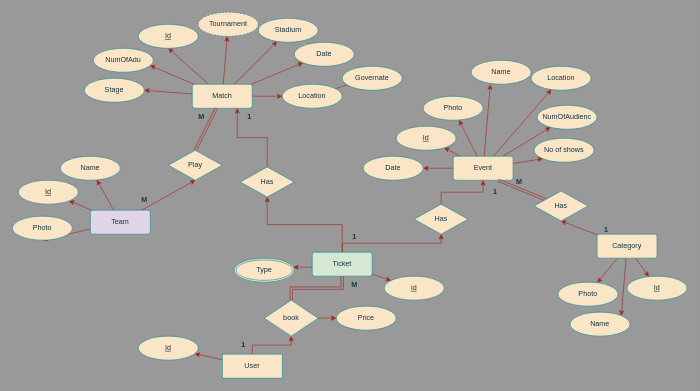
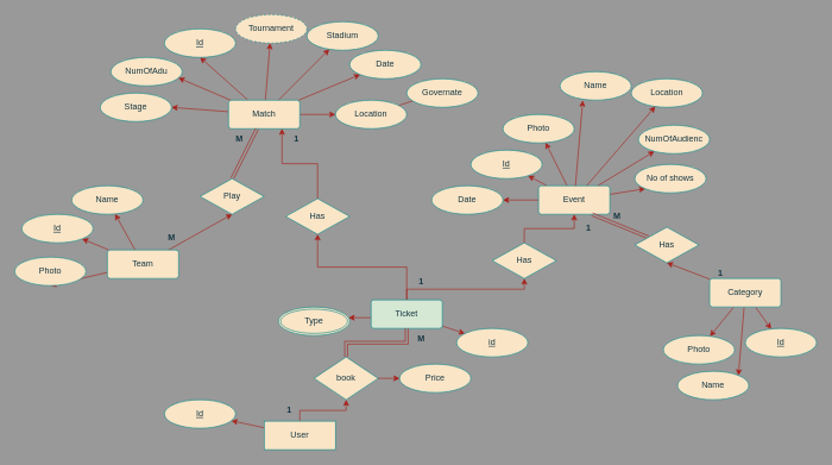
  <mxCell id="0" />
  <mxCell id="1" parent="0" />
  <mxCell id="2" style="rounded=0;orthogonalLoop=1;jettySize=auto;html=1;entryX=0.5;entryY=1;entryDx=0;entryDy=0;labelBackgroundColor=none;strokeColor=#A8201A;fontColor=default;" parent="1" source="8" target="9" edge="1"><mxGeometry relative="1" as="geometry" /></mxCell>
  <mxCell id="3" style="edgeStyle=none;rounded=0;orthogonalLoop=1;jettySize=auto;html=1;strokeColor=#A8201A;fontColor=#143642;fillColor=#FAE5C7;" parent="1" source="8" target="10" edge="1"><mxGeometry relative="1" as="geometry" /></mxCell>
  <mxCell id="4" style="edgeStyle=none;rounded=0;orthogonalLoop=1;jettySize=auto;html=1;strokeColor=#A8201A;fontColor=#143642;fillColor=#FAE5C7;" parent="1" source="8" target="11" edge="1"><mxGeometry relative="1" as="geometry" /></mxCell>
  <mxCell id="5" style="edgeStyle=none;rounded=0;orthogonalLoop=1;jettySize=auto;html=1;entryX=0;entryY=1;entryDx=0;entryDy=0;strokeColor=#A8201A;fontColor=#143642;fillColor=#FAE5C7;" parent="1" source="8" target="12" edge="1"><mxGeometry relative="1" as="geometry" /></mxCell>
  <mxCell id="6" style="edgeStyle=none;rounded=0;orthogonalLoop=1;jettySize=auto;html=1;entryX=0;entryY=0.5;entryDx=0;entryDy=0;strokeColor=#A8201A;fontColor=#143642;fillColor=#FAE5C7;" parent="1" source="8" target="29" edge="1"><mxGeometry relative="1" as="geometry" /></mxCell>
  <mxCell id="7" style="edgeStyle=none;rounded=0;orthogonalLoop=1;jettySize=auto;html=1;entryX=1;entryY=0.5;entryDx=0;entryDy=0;strokeColor=#A8201A;fontColor=#143642;fillColor=#FAE5C7;" parent="1" source="8" target="31" edge="1"><mxGeometry relative="1" as="geometry" /></mxCell>
  <mxCell id="8" value="Match" style="rounded=1;arcSize=10;whiteSpace=wrap;html=1;align=center;labelBackgroundColor=none;fillColor=#FAE5C7;strokeColor=#0F8B8D;fontColor=#143642;" parent="1" vertex="1"><mxGeometry x="320" y="140" width="100" height="40" as="geometry" /></mxCell>
  <mxCell id="9" value="&lt;u&gt;Id&lt;/u&gt;" style="ellipse;whiteSpace=wrap;html=1;align=center;labelBackgroundColor=none;fillColor=#FAE5C7;strokeColor=#0F8B8D;fontColor=#143642;" parent="1" vertex="1"><mxGeometry x="230" y="40" width="100" height="40" as="geometry" /></mxCell>
  <mxCell id="10" value="Tournament" style="ellipse;whiteSpace=wrap;html=1;align=center;strokeColor=#0F8B8D;fontColor=#143642;fillColor=#FAE5C7;dashed=1;" parent="1" vertex="1"><mxGeometry x="330" y="20" width="100" height="40" as="geometry" /></mxCell>
  <mxCell id="11" value="Stadium" style="ellipse;whiteSpace=wrap;html=1;align=center;strokeColor=#0F8B8D;fontColor=#143642;fillColor=#FAE5C7;" parent="1" vertex="1"><mxGeometry x="430" y="30" width="100" height="40" as="geometry" /></mxCell>
  <mxCell id="12" value="Date" style="ellipse;whiteSpace=wrap;html=1;align=center;strokeColor=#0F8B8D;fontColor=#143642;fillColor=#FAE5C7;" parent="1" vertex="1"><mxGeometry x="490" y="70" width="100" height="40" as="geometry" /></mxCell>
  <mxCell id="13" value="NumOfAdu" style="ellipse;whiteSpace=wrap;html=1;align=center;strokeColor=#0F8B8D;fontColor=#143642;fillColor=#FAE5C7;" parent="1" vertex="1"><mxGeometry x="155" y="80" width="100" height="40" as="geometry" /></mxCell>
  <mxCell id="14" style="edgeStyle=none;rounded=0;orthogonalLoop=1;jettySize=auto;html=1;entryX=0.948;entryY=0.72;entryDx=0;entryDy=0;entryPerimeter=0;strokeColor=#A8201A;fontColor=#143642;fillColor=#FAE5C7;" parent="1" source="8" target="13" edge="1"><mxGeometry relative="1" as="geometry" /></mxCell>
  <mxCell id="15" style="edgeStyle=none;rounded=0;orthogonalLoop=1;jettySize=auto;html=1;strokeColor=#A8201A;fontColor=#143642;fillColor=#FAE5C7;" parent="1" source="19" target="20" edge="1"><mxGeometry relative="1" as="geometry" /></mxCell>
  <mxCell id="16" style="edgeStyle=none;rounded=0;orthogonalLoop=1;jettySize=auto;html=1;entryX=0.5;entryY=1;entryDx=0;entryDy=0;strokeColor=#A8201A;fontColor=#143642;fillColor=#FAE5C7;" parent="1" source="19" target="22" edge="1"><mxGeometry relative="1" as="geometry" /></mxCell>
  <mxCell id="17" style="edgeStyle=none;rounded=0;orthogonalLoop=1;jettySize=auto;html=1;strokeColor=#A8201A;fontColor=#143642;fillColor=#FAE5C7;" parent="1" source="19" target="21" edge="1"><mxGeometry relative="1" as="geometry" /></mxCell>
  <mxCell id="18" style="edgeStyle=none;rounded=0;orthogonalLoop=1;jettySize=auto;html=1;entryX=0.5;entryY=1;entryDx=0;entryDy=0;strokeColor=#A8201A;fontColor=#143642;fillColor=#FAE5C7;" parent="1" source="19" target="24" edge="1"><mxGeometry relative="1" as="geometry" /></mxCell>
- <mxCell id="19" value="Team" style="rounded=1;arcSize=10;whiteSpace=wrap;html=1;align=center;strokeColor=#0F8B8D;fontColor=#143642;fillColor=#e1d5e7;" parent="1" vertex="1"><mxGeometry x="150" y="350" width="100" height="40" as="geometry" /></mxCell>
+ <mxCell id="19" value="Team" style="rounded=1;arcSize=10;whiteSpace=wrap;html=1;align=center;strokeColor=#0F8B8D;fontColor=#143642;fillColor=#FAE5C7;" parent="1" vertex="1"><mxGeometry x="150" y="350" width="100" height="40" as="geometry" /></mxCell>
  <mxCell id="20" value="Id" style="ellipse;whiteSpace=wrap;html=1;align=center;fontStyle=4;strokeColor=#0F8B8D;fontColor=#143642;fillColor=#FAE5C7;" parent="1" vertex="1"><mxGeometry x="30" y="300" width="100" height="40" as="geometry" /></mxCell>
  <mxCell id="21" value="Name" style="ellipse;whiteSpace=wrap;html=1;align=center;strokeColor=#0F8B8D;fontColor=#143642;fillColor=#FAE5C7;" parent="1" vertex="1"><mxGeometry x="100" y="260" width="100" height="40" as="geometry" /></mxCell>
  <mxCell id="22" value="Photo" style="ellipse;whiteSpace=wrap;html=1;align=center;strokeColor=#0F8B8D;fontColor=#143642;fillColor=#FAE5C7;" parent="1" vertex="1"><mxGeometry x="20" y="360" width="100" height="40" as="geometry" /></mxCell>
  <mxCell id="23" style="edgeStyle=none;rounded=0;orthogonalLoop=1;jettySize=auto;html=1;exitX=0.5;exitY=0;exitDx=0;exitDy=0;strokeColor=#A8201A;fontColor=#143642;fillColor=#FAE5C7;shape=link;" parent="1" source="24" target="8" edge="1"><mxGeometry relative="1" as="geometry" /></mxCell>
  <mxCell id="24" value="Play" style="shape=rhombus;perimeter=rhombusPerimeter;whiteSpace=wrap;html=1;align=center;strokeColor=#0F8B8D;fontColor=#143642;fillColor=#FAE5C7;" parent="1" vertex="1"><mxGeometry x="280" y="250" width="90" height="50" as="geometry" /></mxCell>
  <mxCell id="25" style="edgeStyle=none;rounded=0;orthogonalLoop=1;jettySize=auto;html=1;exitX=1;exitY=0.5;exitDx=0;exitDy=0;strokeColor=#A8201A;fontColor=#143642;fillColor=#FAE5C7;" parent="1" source="24" target="24" edge="1"><mxGeometry relative="1" as="geometry" /></mxCell>
  <mxCell id="26" value="&lt;b&gt;M&lt;/b&gt;" style="text;html=1;align=center;verticalAlign=middle;resizable=0;points=[];autosize=1;strokeColor=none;fillColor=none;fontColor=#143642;" parent="1" vertex="1"><mxGeometry x="320" y="180" width="30" height="30" as="geometry" /></mxCell>
  <mxCell id="27" value="&lt;b&gt;M&lt;/b&gt;" style="text;html=1;align=center;verticalAlign=middle;resizable=0;points=[];autosize=1;strokeColor=none;fillColor=none;fontColor=#143642;" parent="1" vertex="1"><mxGeometry x="225" y="318" width="30" height="30" as="geometry" /></mxCell>
  <mxCell id="28" style="edgeStyle=none;rounded=0;orthogonalLoop=1;jettySize=auto;html=1;entryX=1;entryY=0;entryDx=0;entryDy=0;strokeColor=#A8201A;fontColor=#143642;fillColor=#FAE5C7;" parent="1" source="29" target="30" edge="1"><mxGeometry relative="1" as="geometry" /></mxCell>
  <mxCell id="29" value="Location" style="ellipse;whiteSpace=wrap;html=1;align=center;strokeColor=#0F8B8D;fontColor=#143642;fillColor=#FAE5C7;" parent="1" vertex="1"><mxGeometry x="470" y="140" width="100" height="40" as="geometry" /></mxCell>
  <mxCell id="30" value="Governate" style="ellipse;whiteSpace=wrap;html=1;align=center;strokeColor=#0F8B8D;fontColor=#143642;fillColor=#FAE5C7;" parent="1" vertex="1"><mxGeometry x="570" y="110" width="100" height="40" as="geometry" /></mxCell>
  <mxCell id="31" value="Stage" style="ellipse;whiteSpace=wrap;html=1;align=center;strokeColor=#0F8B8D;fontColor=#143642;fillColor=#FAE5C7;" parent="1" vertex="1"><mxGeometry x="140" y="130" width="100" height="40" as="geometry" /></mxCell>
  <mxCell id="32" style="edgeStyle=none;rounded=0;orthogonalLoop=1;jettySize=auto;html=1;strokeColor=#A8201A;fontColor=#143642;fillColor=#FAE5C7;" parent="1" source="36" target="39" edge="1"><mxGeometry relative="1" as="geometry" /></mxCell>
  <mxCell id="33" style="edgeStyle=none;rounded=0;orthogonalLoop=1;jettySize=auto;html=1;strokeColor=#A8201A;fontColor=#143642;fillColor=#FAE5C7;" parent="1" source="36" target="37" edge="1"><mxGeometry relative="1" as="geometry" /></mxCell>
  <mxCell id="34" style="edgeStyle=none;rounded=0;orthogonalLoop=1;jettySize=auto;html=1;entryX=1;entryY=0;entryDx=0;entryDy=0;strokeColor=#A8201A;fontColor=#143642;fillColor=#FAE5C7;" parent="1" source="36" target="38" edge="1"><mxGeometry relative="1" as="geometry" /></mxCell>
  <mxCell id="35" style="edgeStyle=none;rounded=0;orthogonalLoop=1;jettySize=auto;html=1;entryX=0.5;entryY=1;entryDx=0;entryDy=0;strokeColor=#A8201A;fontColor=#143642;fillColor=#FAE5C7;" parent="1" source="36" target="54" edge="1"><mxGeometry relative="1" as="geometry" /></mxCell>
  <mxCell id="36" value="Category" style="rounded=1;arcSize=10;whiteSpace=wrap;html=1;align=center;strokeColor=#0F8B8D;fontColor=#143642;fillColor=#FAE5C7;" parent="1" vertex="1"><mxGeometry x="995" y="390" width="100" height="40" as="geometry" /></mxCell>
  <mxCell id="37" value="Id" style="ellipse;whiteSpace=wrap;html=1;align=center;fontStyle=4;strokeColor=#0F8B8D;fontColor=#143642;fillColor=#FAE5C7;" parent="1" vertex="1"><mxGeometry x="1045" y="460" width="100" height="40" as="geometry" /></mxCell>
  <mxCell id="38" value="Name" style="ellipse;whiteSpace=wrap;html=1;align=center;strokeColor=#0F8B8D;fontColor=#143642;fillColor=#FAE5C7;" parent="1" vertex="1"><mxGeometry x="950" y="520" width="100" height="40" as="geometry" /></mxCell>
  <mxCell id="39" value="Photo" style="ellipse;whiteSpace=wrap;html=1;align=center;strokeColor=#0F8B8D;fontColor=#143642;fillColor=#FAE5C7;" parent="1" vertex="1"><mxGeometry x="930" y="470" width="100" height="40" as="geometry" /></mxCell>
  <mxCell id="40" style="edgeStyle=none;rounded=0;orthogonalLoop=1;jettySize=auto;html=1;strokeColor=#A8201A;fontColor=#143642;fillColor=#FAE5C7;" parent="1" source="46" target="47" edge="1"><mxGeometry relative="1" as="geometry" /></mxCell>
  <mxCell id="41" style="edgeStyle=none;rounded=0;orthogonalLoop=1;jettySize=auto;html=1;entryX=0;entryY=1;entryDx=0;entryDy=0;strokeColor=#A8201A;fontColor=#143642;fillColor=#FAE5C7;" parent="1" source="46" target="49" edge="1"><mxGeometry relative="1" as="geometry" /></mxCell>
  <mxCell id="42" style="edgeStyle=none;rounded=0;orthogonalLoop=1;jettySize=auto;html=1;entryX=1;entryY=0.5;entryDx=0;entryDy=0;strokeColor=#A8201A;fontColor=#143642;fillColor=#FAE5C7;" parent="1" source="46" target="51" edge="1"><mxGeometry relative="1" as="geometry" /></mxCell>
  <mxCell id="43" style="edgeStyle=none;rounded=0;orthogonalLoop=1;jettySize=auto;html=1;strokeColor=#A8201A;fontColor=#143642;fillColor=#FAE5C7;" parent="1" source="46" target="52" edge="1"><mxGeometry relative="1" as="geometry" /></mxCell>
  <mxCell id="44" style="rounded=0;orthogonalLoop=1;jettySize=auto;elbow=vertical;html=1;strokeColor=#A8201A;fontColor=#143642;fillColor=#FAE5C7;" parent="1" source="46" target="81" edge="1"><mxGeometry relative="1" as="geometry" /></mxCell>
  <mxCell id="45" style="rounded=0;orthogonalLoop=1;jettySize=auto;elbow=vertical;html=1;strokeColor=#A8201A;fontColor=#143642;fillColor=#FAE5C7;" parent="1" source="46" target="82" edge="1"><mxGeometry relative="1" as="geometry" /></mxCell>
  <mxCell id="46" value="Event" style="rounded=1;arcSize=10;whiteSpace=wrap;html=1;align=center;strokeColor=#0F8B8D;fontColor=#143642;fillColor=#FAE5C7;" parent="1" vertex="1"><mxGeometry x="755" y="260" width="100" height="40" as="geometry" /></mxCell>
  <mxCell id="47" value="Id" style="ellipse;whiteSpace=wrap;html=1;align=center;fontStyle=4;strokeColor=#0F8B8D;fontColor=#143642;fillColor=#FAE5C7;" parent="1" vertex="1"><mxGeometry x="660" y="210" width="100" height="40" as="geometry" /></mxCell>
  <mxCell id="48" value="Name" style="ellipse;whiteSpace=wrap;html=1;align=center;strokeColor=#0F8B8D;fontColor=#143642;fillColor=#FAE5C7;" parent="1" vertex="1"><mxGeometry x="785" y="100" width="100" height="40" as="geometry" /></mxCell>
  <mxCell id="49" value="No of shows" style="ellipse;whiteSpace=wrap;html=1;align=center;strokeColor=#0F8B8D;fontColor=#143642;fillColor=#FAE5C7;" parent="1" vertex="1"><mxGeometry x="890" y="230" width="100" height="40" as="geometry" /></mxCell>
  <mxCell id="50" style="edgeStyle=none;rounded=0;orthogonalLoop=1;jettySize=auto;html=1;entryX=0.32;entryY=1.01;entryDx=0;entryDy=0;entryPerimeter=0;strokeColor=#A8201A;fontColor=#143642;fillColor=#FAE5C7;" parent="1" source="46" target="48" edge="1"><mxGeometry relative="1" as="geometry" /></mxCell>
  <mxCell id="51" value="Date" style="ellipse;whiteSpace=wrap;html=1;align=center;strokeColor=#0F8B8D;fontColor=#143642;fillColor=#FAE5C7;" parent="1" vertex="1"><mxGeometry x="605" y="260" width="100" height="40" as="geometry" /></mxCell>
  <mxCell id="52" value="Photo" style="ellipse;whiteSpace=wrap;html=1;align=center;strokeColor=#0F8B8D;fontColor=#143642;fillColor=#FAE5C7;" parent="1" vertex="1"><mxGeometry x="705" y="160" width="100" height="40" as="geometry" /></mxCell>
  <mxCell id="53" style="edgeStyle=none;rounded=0;orthogonalLoop=1;jettySize=auto;html=1;entryX=0.75;entryY=1;entryDx=0;entryDy=0;strokeColor=#A8201A;fontColor=#143642;fillColor=#FAE5C7;shape=link;" parent="1" source="54" target="46" edge="1"><mxGeometry relative="1" as="geometry" /></mxCell>
  <mxCell id="54" value="Has" style="shape=rhombus;perimeter=rhombusPerimeter;whiteSpace=wrap;html=1;align=center;strokeColor=#0F8B8D;fontColor=#143642;fillColor=#FAE5C7;" parent="1" vertex="1"><mxGeometry x="890" y="318" width="90" height="50" as="geometry" /></mxCell>
  <mxCell id="55" value="&lt;b&gt;1&lt;/b&gt;" style="text;html=1;align=center;verticalAlign=middle;resizable=0;points=[];autosize=1;strokeColor=none;fillColor=none;fontColor=#143642;" parent="1" vertex="1"><mxGeometry x="995" y="368" width="30" height="30" as="geometry" /></mxCell>
  <mxCell id="56" value="&lt;b&gt;M&lt;/b&gt;" style="text;html=1;align=center;verticalAlign=middle;resizable=0;points=[];autosize=1;strokeColor=none;fillColor=none;fontColor=#143642;" parent="1" vertex="1"><mxGeometry x="850" y="288" width="30" height="30" as="geometry" /></mxCell>
  <mxCell id="57" style="edgeStyle=none;rounded=0;orthogonalLoop=1;jettySize=auto;html=1;strokeColor=#A8201A;fontColor=#143642;fillColor=#FAE5C7;" parent="1" source="61" target="62" edge="1"><mxGeometry relative="1" as="geometry" /></mxCell>
  <mxCell id="58" style="edgeStyle=elbowEdgeStyle;rounded=0;orthogonalLoop=1;jettySize=auto;elbow=vertical;html=1;strokeColor=#A8201A;fontColor=#143642;fillColor=#FAE5C7;" parent="1" source="61" target="72" edge="1"><mxGeometry relative="1" as="geometry" /></mxCell>
  <mxCell id="59" style="edgeStyle=elbowEdgeStyle;rounded=0;orthogonalLoop=1;jettySize=auto;elbow=vertical;html=1;entryX=0.5;entryY=1;entryDx=0;entryDy=0;strokeColor=#A8201A;fontColor=#143642;fillColor=#FAE5C7;" parent="1" source="61" target="75" edge="1"><mxGeometry relative="1" as="geometry" /></mxCell>
  <mxCell id="60" style="edgeStyle=elbowEdgeStyle;rounded=0;orthogonalLoop=1;jettySize=auto;elbow=vertical;html=1;strokeColor=#A8201A;fontColor=#143642;fillColor=#FAE5C7;" parent="1" source="61" target="77" edge="1"><mxGeometry relative="1" as="geometry"><mxPoint x="560" y="417.5" as="sourcePoint" /><mxPoint x="445" y="342.5" as="targetPoint" /></mxGeometry></mxCell>
  <mxCell id="61" value="Ticket" style="rounded=1;arcSize=10;whiteSpace=wrap;html=1;align=center;strokeColor=#0F8B8D;fontColor=#143642;fillColor=#d5e8d4;" parent="1" vertex="1"><mxGeometry x="520" y="420" width="100" height="40" as="geometry" /></mxCell>
  <mxCell id="62" value="id" style="ellipse;whiteSpace=wrap;html=1;align=center;fontStyle=4;strokeColor=#0F8B8D;fontColor=#143642;fillColor=#FAE5C7;" parent="1" vertex="1"><mxGeometry x="640" y="460" width="100" height="40" as="geometry" /></mxCell>
  <mxCell id="63" style="edgeStyle=none;rounded=0;orthogonalLoop=1;jettySize=auto;html=1;strokeColor=#A8201A;fontColor=#143642;fillColor=#FAE5C7;" parent="1" source="65" target="66" edge="1"><mxGeometry relative="1" as="geometry" /></mxCell>
  <mxCell id="64" style="edgeStyle=elbowEdgeStyle;rounded=0;orthogonalLoop=1;jettySize=auto;elbow=vertical;html=1;entryX=0.5;entryY=1;entryDx=0;entryDy=0;strokeColor=#A8201A;fontColor=#143642;fillColor=#FAE5C7;" parent="1" source="65" target="69" edge="1"><mxGeometry relative="1" as="geometry" /></mxCell>
  <mxCell id="65" value="User" style="whiteSpace=wrap;html=1;align=center;strokeColor=#0F8B8D;fontColor=#143642;fillColor=#FAE5C7;" parent="1" vertex="1"><mxGeometry x="370" y="590" width="100" height="40" as="geometry" /></mxCell>
  <mxCell id="66" value="Id" style="ellipse;whiteSpace=wrap;html=1;align=center;fontStyle=4;strokeColor=#0F8B8D;fontColor=#143642;fillColor=#FAE5C7;" parent="1" vertex="1"><mxGeometry x="230" y="560" width="100" height="40" as="geometry" /></mxCell>
  <mxCell id="67" style="edgeStyle=elbowEdgeStyle;rounded=0;orthogonalLoop=1;jettySize=auto;elbow=vertical;html=1;entryX=0.5;entryY=1;entryDx=0;entryDy=0;strokeColor=#A8201A;fontColor=#143642;fillColor=#FAE5C7;shape=link;" parent="1" source="69" target="61" edge="1"><mxGeometry relative="1" as="geometry" /></mxCell>
  <mxCell id="68" style="edgeStyle=elbowEdgeStyle;rounded=0;orthogonalLoop=1;jettySize=auto;elbow=vertical;html=1;strokeColor=#A8201A;fontColor=#143642;fillColor=#FAE5C7;" parent="1" source="69" target="73" edge="1"><mxGeometry relative="1" as="geometry" /></mxCell>
  <mxCell id="69" value="book" style="shape=rhombus;perimeter=rhombusPerimeter;whiteSpace=wrap;html=1;align=center;strokeColor=#0F8B8D;fontColor=#143642;fillColor=#FAE5C7;" parent="1" vertex="1"><mxGeometry x="440" y="500" width="90" height="60" as="geometry" /></mxCell>
  <mxCell id="70" value="&lt;b&gt;1&lt;/b&gt;" style="text;html=1;align=center;verticalAlign=middle;resizable=0;points=[];autosize=1;strokeColor=none;fillColor=none;fontColor=#143642;" parent="1" vertex="1"><mxGeometry x="390" y="560" width="30" height="30" as="geometry" /></mxCell>
  <mxCell id="71" value="&lt;b&gt;M&lt;/b&gt;" style="text;html=1;align=center;verticalAlign=middle;resizable=0;points=[];autosize=1;strokeColor=none;fillColor=none;fontColor=#143642;" parent="1" vertex="1"><mxGeometry x="575" y="460" width="30" height="30" as="geometry" /></mxCell>
  <mxCell id="72" value="Type" style="ellipse;shape=doubleEllipse;margin=3;whiteSpace=wrap;html=1;align=center;strokeColor=#0F8B8D;fontColor=#143642;fillColor=#FAE5C7;" parent="1" vertex="1"><mxGeometry x="390" y="430" width="100" height="40" as="geometry" /></mxCell>
  <mxCell id="73" value="Price" style="ellipse;whiteSpace=wrap;html=1;align=center;strokeColor=#0F8B8D;fontColor=#143642;fillColor=#FAE5C7;" parent="1" vertex="1"><mxGeometry x="560" y="510" width="100" height="40" as="geometry" /></mxCell>
  <mxCell id="74" style="edgeStyle=elbowEdgeStyle;rounded=0;orthogonalLoop=1;jettySize=auto;elbow=vertical;html=1;strokeColor=#A8201A;fontColor=#143642;fillColor=#FAE5C7;" parent="1" source="75" target="46" edge="1"><mxGeometry relative="1" as="geometry" /></mxCell>
  <mxCell id="75" value="Has" style="shape=rhombus;perimeter=rhombusPerimeter;whiteSpace=wrap;html=1;align=center;strokeColor=#0F8B8D;fontColor=#143642;fillColor=#FAE5C7;" parent="1" vertex="1"><mxGeometry x="690" y="340" width="90" height="50" as="geometry" /></mxCell>
  <mxCell id="76" style="edgeStyle=elbowEdgeStyle;rounded=0;orthogonalLoop=1;jettySize=auto;elbow=vertical;html=1;entryX=0.75;entryY=1;entryDx=0;entryDy=0;strokeColor=#A8201A;fontColor=#143642;fillColor=#FAE5C7;" parent="1" source="77" target="8" edge="1"><mxGeometry relative="1" as="geometry" /></mxCell>
  <mxCell id="77" value="Has" style="shape=rhombus;perimeter=rhombusPerimeter;whiteSpace=wrap;html=1;align=center;strokeColor=#0F8B8D;fontColor=#143642;fillColor=#FAE5C7;" parent="1" vertex="1"><mxGeometry x="400" y="278" width="90" height="50" as="geometry" /></mxCell>
  <mxCell id="78" value="&lt;b&gt;1&lt;/b&gt;" style="text;html=1;align=center;verticalAlign=middle;resizable=0;points=[];autosize=1;strokeColor=none;fillColor=none;fontColor=#143642;" parent="1" vertex="1"><mxGeometry x="575" y="380" width="30" height="30" as="geometry" /></mxCell>
  <mxCell id="79" value="&lt;b&gt;1&lt;/b&gt;" style="text;html=1;align=center;verticalAlign=middle;resizable=0;points=[];autosize=1;strokeColor=none;fillColor=none;fontColor=#143642;" parent="1" vertex="1"><mxGeometry x="810" y="305" width="30" height="30" as="geometry" /></mxCell>
  <mxCell id="80" value="&lt;b&gt;1&lt;/b&gt;" style="text;html=1;align=center;verticalAlign=middle;resizable=0;points=[];autosize=1;strokeColor=none;fillColor=none;fontColor=#143642;" parent="1" vertex="1"><mxGeometry x="400" y="180" width="30" height="30" as="geometry" /></mxCell>
  <mxCell id="81" value="NumOfAudienc" style="ellipse;whiteSpace=wrap;html=1;align=center;strokeColor=#0F8B8D;fontColor=#143642;fillColor=#FAE5C7;" parent="1" vertex="1"><mxGeometry x="895" y="175" width="100" height="40" as="geometry" /></mxCell>
  <mxCell id="82" value="Location" style="ellipse;whiteSpace=wrap;html=1;align=center;strokeColor=#0F8B8D;fontColor=#143642;fillColor=#FAE5C7;" parent="1" vertex="1"><mxGeometry x="885" y="110" width="100" height="40" as="geometry" /></mxCell>
  <mxCell id="83" style="edgeStyle=none;rounded=0;orthogonalLoop=1;jettySize=auto;html=1;exitX=0.5;exitY=1;exitDx=0;exitDy=0;strokeColor=#A8201A;fontColor=#143642;elbow=vertical;fillColor=#FAE5C7;" parent="1" source="48" target="48" edge="1"><mxGeometry relative="1" as="geometry" /></mxCell>
